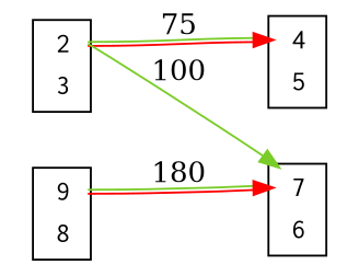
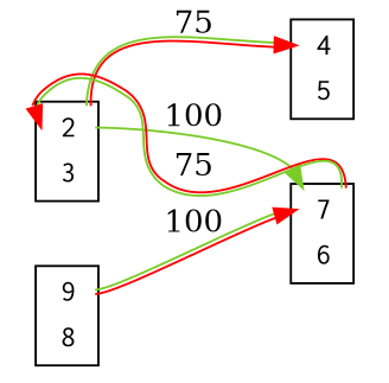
  digraph {
    rankdir=LR
    node [color=black fillcolor=white fontname=Courier shape=plaintext style=filled]
    edge [color="0 1 1:0.250 0.800 0.800" headport=port_0x7febb54101f0_in tailport=port_0x7febb63a7a30_out]
    n1 [label=<<TABLE bgcolor = "white"> <TR><TD BORDER = "0" PORT = "port_0x7febb63a7a30_in"></TD><TD BORDER = "0" PORT = "port_">2</TD><TD BORDER = "0" PORT = "port_0x7febb63a7a30_out"></TD></TR> <TR><TD BORDER = "0" PORT = "port_0x7febb63a7460_out"></TD><TD BORDER = "0" PORT = "port_">3</TD><TD BORDER = "0" PORT = "port_0x7febb63a7460_in"></TD></TR> </TABLE>>]
    n2 [label=<<TABLE bgcolor = "white"> <TR><TD BORDER = "0" PORT = "port_0x7febb63a7310_in"></TD><TD BORDER = "0" PORT = "port_">4</TD><TD BORDER = "0" PORT = "port_0x7febb63a7310_out"></TD></TR> <TR><TD BORDER = "0" PORT = "port_0x7febb63a7400_out"></TD><TD BORDER = "0" PORT = "port_">5</TD><TD BORDER = "0" PORT = "port_0x7febb63a7400_in"></TD></TR> </TABLE>>]
    n3 [label=<<TABLE bgcolor = "white"> <TR><TD BORDER = "0" PORT = "port_0x7febb54101f0_in"></TD><TD BORDER = "0" PORT = "port_">7</TD><TD BORDER = "0" PORT = "port_0x7febb54101f0_out"></TD></TR> <TR><TD BORDER = "0" PORT = "port_0x7febb63a7940_out"></TD><TD BORDER = "0" PORT = "port_">6</TD><TD BORDER = "0" PORT = "port_0x7febb63a7940_in"></TD></TR> </TABLE>>]
    n4 [label=<<TABLE bgcolor = "white"> <TR><TD BORDER = "0" PORT = "port_0x7febb5816040_in"></TD><TD BORDER = "0" PORT = "port_">9</TD><TD BORDER = "0" PORT = "port_0x7febb5816040_out"></TD></TR> <TR><TD BORDER = "0" PORT = "port_0x7febb58160d0_out"></TD><TD BORDER = "0" PORT = "port_">8</TD><TD BORDER = "0" PORT = "port_0x7febb58160d0_in"></TD></TR> </TABLE>>]
    n1 -> n2 [headport=port_0x7febb63a7310_in label=75]
    n1 -> n3 [color="0.250 0.800 0.800" label=100]
-   n4 -> n3 [label=180 tailport=port_0x7febb5816040_out]
+   n3 -> n1 [headport=port_0x7febb63a7a30_in label=75 tailport=port_0x7febb54101f0_out]
+   n4 -> n3 [label=100 tailport=port_0x7febb5816040_out]
  }
